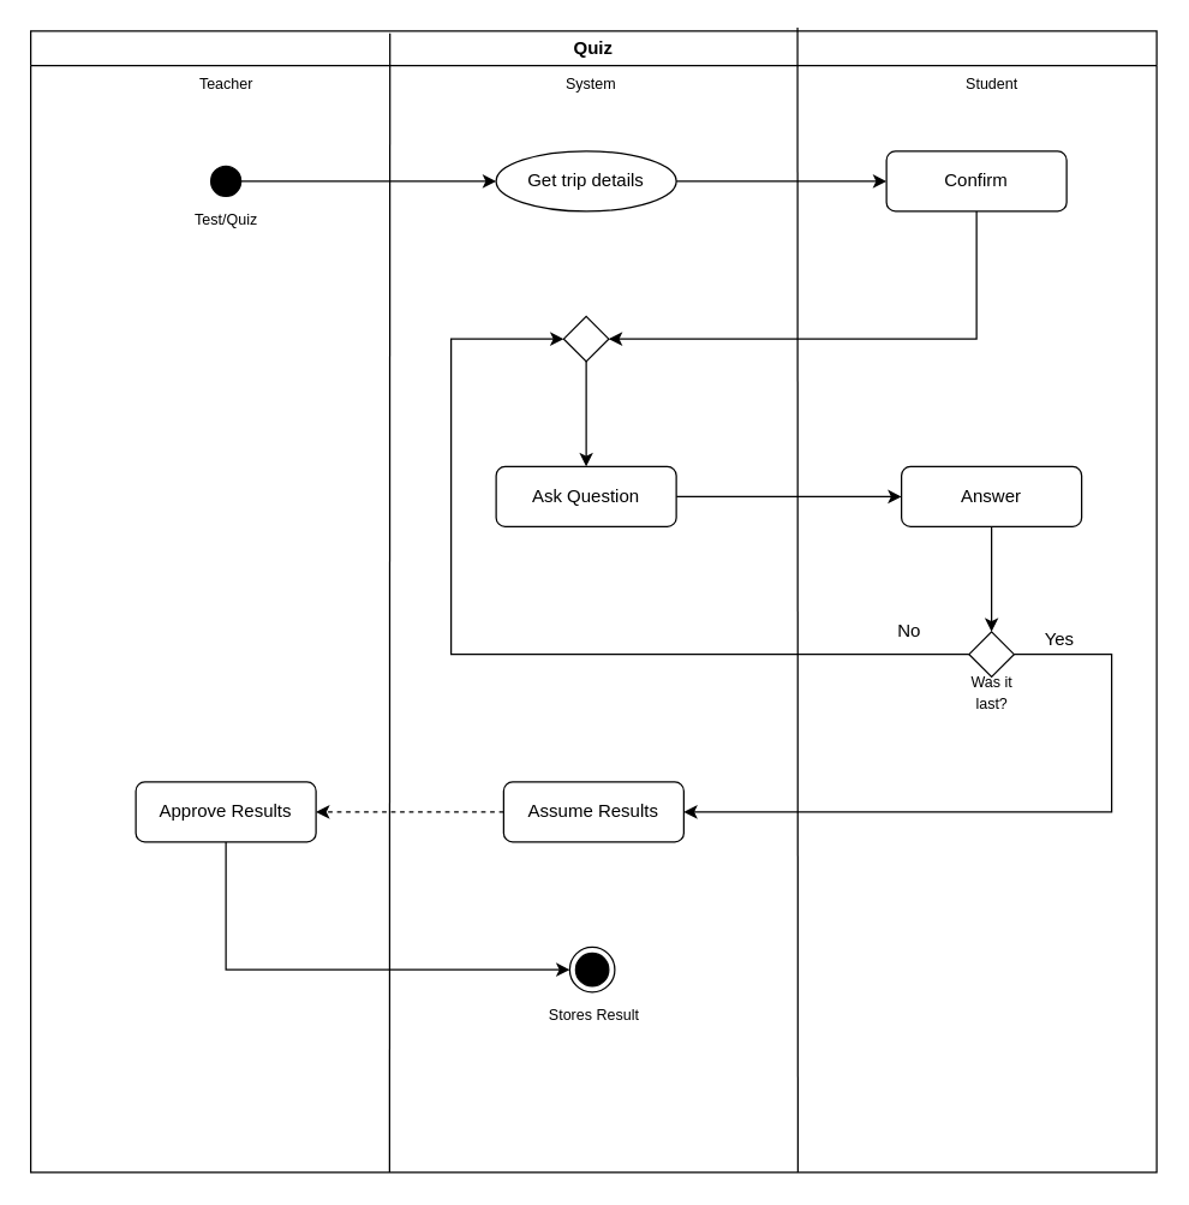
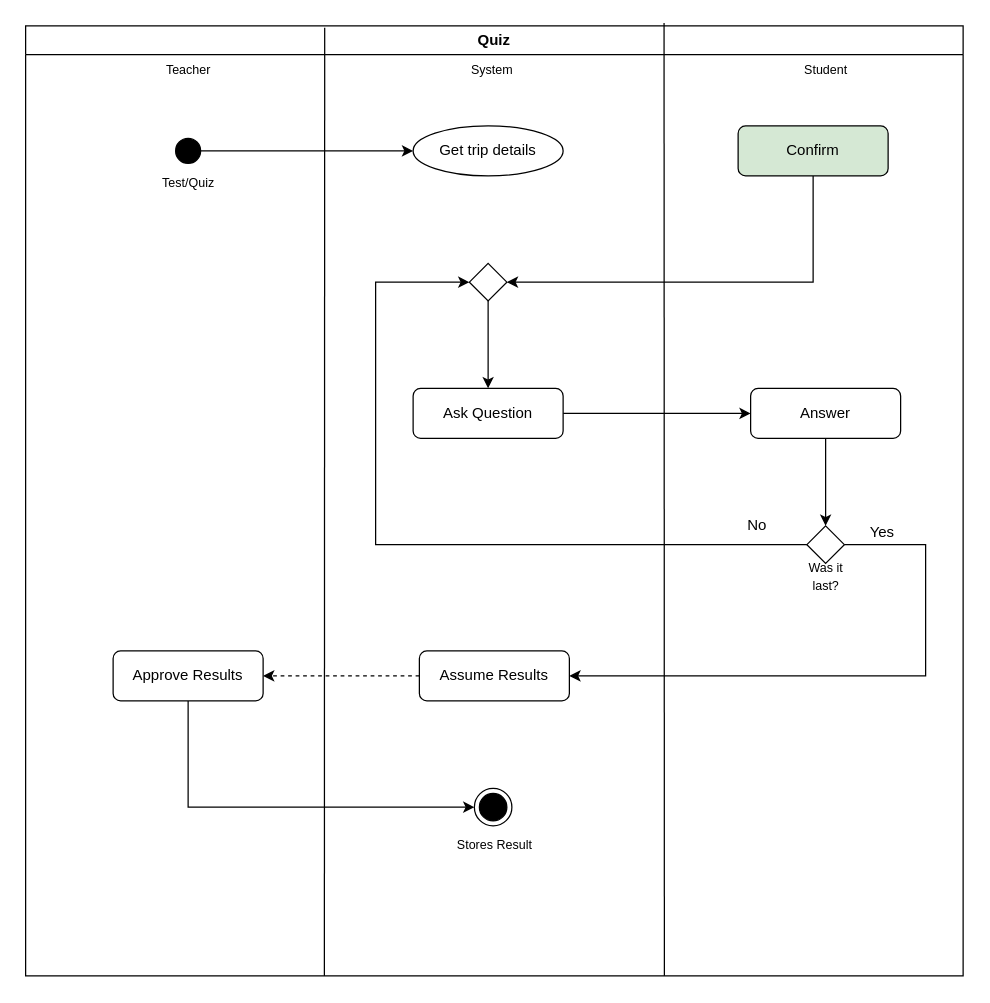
  <mxCell id="0" />
  <mxCell id="1" parent="0" />
  <mxCell id="2" value="Quiz" style="swimlane;whiteSpace=wrap;html=1;" vertex="1" parent="1"><mxGeometry x="20" y="20" width="750" height="760" as="geometry" /></mxCell>
  <mxCell id="3" style="edgeStyle=orthogonalEdgeStyle;rounded=0;orthogonalLoop=1;jettySize=auto;html=1;exitX=1;exitY=0.5;exitDx=0;exitDy=0;entryX=0;entryY=0.5;entryDx=0;entryDy=0;" edge="1" parent="2" source="4" target="9"><mxGeometry relative="1" as="geometry" /></mxCell>
  <mxCell id="4" value="" style="ellipse;fillColor=strokeColor;html=1;" parent="2" vertex="1"><mxGeometry x="120" y="90" width="20" height="20" as="geometry" /></mxCell>
  <mxCell id="5" value="&lt;span style=&quot;font-size: 10px;&quot;&gt;Teacher&lt;/span&gt;" style="text;html=1;align=center;verticalAlign=middle;resizable=0;points=[];autosize=1;strokeColor=none;fillColor=none;" parent="2" vertex="1"><mxGeometry x="100" y="20" width="60" height="30" as="geometry" /></mxCell>
  <mxCell id="6" value="&lt;span style=&quot;font-size: 10px;&quot;&gt;System&lt;/span&gt;" style="text;html=1;align=center;verticalAlign=middle;resizable=0;points=[];autosize=1;strokeColor=none;fillColor=none;" vertex="1" parent="2"><mxGeometry x="343" y="20" width="60" height="30" as="geometry" /></mxCell>
  <mxCell id="7" value="&lt;span style=&quot;font-size: 10px;&quot;&gt;Student&lt;/span&gt;" style="text;html=1;align=center;verticalAlign=middle;resizable=0;points=[];autosize=1;strokeColor=none;fillColor=none;" vertex="1" parent="2"><mxGeometry x="610" y="20" width="60" height="30" as="geometry" /></mxCell>
- <mxCell id="8" style="edgeStyle=orthogonalEdgeStyle;rounded=0;orthogonalLoop=1;jettySize=auto;html=1;exitX=1;exitY=0.5;exitDx=0;exitDy=0;entryX=0;entryY=0.5;entryDx=0;entryDy=0;" edge="1" parent="2" source="9" target="14"><mxGeometry relative="1" as="geometry" /></mxCell>
  <mxCell id="9" value="Get trip details" style="ellipse;whiteSpace=wrap;html=1;fontSize=12;glass=0;strokeWidth=1;shadow=0;" parent="2" vertex="1"><mxGeometry x="310" y="80" width="120" height="40" as="geometry" /></mxCell>
  <mxCell id="10" value="&lt;span style=&quot;font-size: 10px;&quot;&gt;Test/Quiz&lt;/span&gt;" style="text;html=1;align=center;verticalAlign=middle;resizable=0;points=[];autosize=1;strokeColor=none;fillColor=none;" vertex="1" parent="2"><mxGeometry x="95" y="110" width="70" height="30" as="geometry" /></mxCell>
  <mxCell id="11" style="edgeStyle=orthogonalEdgeStyle;rounded=0;orthogonalLoop=1;jettySize=auto;html=1;exitX=0.5;exitY=1;exitDx=0;exitDy=0;entryX=0.5;entryY=0;entryDx=0;entryDy=0;" edge="1" parent="2" source="12" target="16"><mxGeometry relative="1" as="geometry" /></mxCell>
  <mxCell id="12" value="" style="rhombus;whiteSpace=wrap;html=1;shadow=0;fontFamily=Helvetica;fontSize=12;align=center;strokeWidth=1;spacing=6;spacingTop=-4;" parent="2" vertex="1"><mxGeometry x="355" y="190" width="30" height="30" as="geometry" /></mxCell>
  <mxCell id="13" style="edgeStyle=orthogonalEdgeStyle;rounded=0;orthogonalLoop=1;jettySize=auto;html=1;exitX=0.5;exitY=1;exitDx=0;exitDy=0;entryX=1;entryY=0.5;entryDx=0;entryDy=0;" edge="1" parent="2" source="14" target="12"><mxGeometry relative="1" as="geometry" /></mxCell>
- <mxCell id="14" value="Confirm" style="rounded=1;whiteSpace=wrap;html=1;fontSize=12;glass=0;strokeWidth=1;shadow=0;" parent="2" vertex="1"><mxGeometry x="570" y="80" width="120" height="40" as="geometry" /></mxCell>
+ <mxCell id="14" value="Confirm" style="rounded=1;whiteSpace=wrap;html=1;fontSize=12;glass=0;strokeWidth=1;shadow=0;fillColor=#d5e8d4;" parent="2" vertex="1"><mxGeometry x="570" y="80" width="120" height="40" as="geometry" /></mxCell>
  <mxCell id="15" style="edgeStyle=orthogonalEdgeStyle;rounded=0;orthogonalLoop=1;jettySize=auto;html=1;exitX=1;exitY=0.5;exitDx=0;exitDy=0;entryX=0;entryY=0.5;entryDx=0;entryDy=0;" edge="1" parent="2" source="16" target="18"><mxGeometry relative="1" as="geometry" /></mxCell>
  <mxCell id="16" value="Ask Question" style="rounded=1;whiteSpace=wrap;html=1;fontSize=12;glass=0;strokeWidth=1;shadow=0;" parent="2" vertex="1"><mxGeometry x="310" y="290" width="120" height="40" as="geometry" /></mxCell>
  <mxCell id="17" style="edgeStyle=orthogonalEdgeStyle;rounded=0;orthogonalLoop=1;jettySize=auto;html=1;exitX=0.5;exitY=1;exitDx=0;exitDy=0;entryX=0.5;entryY=0;entryDx=0;entryDy=0;" edge="1" parent="2" source="18" target="21"><mxGeometry relative="1" as="geometry" /></mxCell>
  <mxCell id="18" value="Answer" style="rounded=1;whiteSpace=wrap;html=1;fontSize=12;glass=0;strokeWidth=1;shadow=0;" parent="2" vertex="1"><mxGeometry x="580" y="290" width="120" height="40" as="geometry" /></mxCell>
  <mxCell id="19" style="edgeStyle=orthogonalEdgeStyle;rounded=0;orthogonalLoop=1;jettySize=auto;html=1;exitX=0;exitY=0.5;exitDx=0;exitDy=0;entryX=0;entryY=0.5;entryDx=0;entryDy=0;" edge="1" parent="2" source="21" target="12"><mxGeometry relative="1" as="geometry"><Array as="points"><mxPoint x="280" y="415" /><mxPoint x="280" y="205" /></Array></mxGeometry></mxCell>
  <mxCell id="20" style="edgeStyle=orthogonalEdgeStyle;rounded=0;orthogonalLoop=1;jettySize=auto;html=1;exitX=1;exitY=0.5;exitDx=0;exitDy=0;entryX=1;entryY=0.5;entryDx=0;entryDy=0;" edge="1" parent="2" source="21" target="26"><mxGeometry relative="1" as="geometry"><Array as="points"><mxPoint x="720" y="415" /><mxPoint x="720" y="520" /></Array></mxGeometry></mxCell>
  <mxCell id="21" value="" style="rhombus;whiteSpace=wrap;html=1;shadow=0;fontFamily=Helvetica;fontSize=12;align=center;strokeWidth=1;spacing=6;spacingTop=-4;" parent="2" vertex="1"><mxGeometry x="625" y="400" width="30" height="30" as="geometry" /></mxCell>
  <mxCell id="22" value="Yes" style="text;html=1;align=center;verticalAlign=middle;resizable=0;points=[];autosize=1;strokeColor=none;fillColor=none;" parent="2" vertex="1"><mxGeometry x="665" y="390" width="40" height="30" as="geometry" /></mxCell>
  <mxCell id="23" value="No" style="text;html=1;align=center;verticalAlign=middle;resizable=0;points=[];autosize=1;strokeColor=none;fillColor=none;" parent="2" vertex="1"><mxGeometry x="565" y="385" width="40" height="30" as="geometry" /></mxCell>
  <mxCell id="24" value="&lt;span style=&quot;font-size: 10px;&quot;&gt;Was it&lt;br&gt;last?&lt;br&gt;&lt;/span&gt;" style="text;html=1;align=center;verticalAlign=middle;resizable=0;points=[];autosize=1;strokeColor=none;fillColor=none;" vertex="1" parent="2"><mxGeometry x="615" y="420" width="50" height="40" as="geometry" /></mxCell>
  <mxCell id="25" style="edgeStyle=orthogonalEdgeStyle;rounded=0;orthogonalLoop=1;jettySize=auto;html=1;exitX=0;exitY=0.5;exitDx=0;exitDy=0;entryX=1;entryY=0.5;entryDx=0;entryDy=0;dashed=1;" edge="1" parent="2" source="26" target="28"><mxGeometry relative="1" as="geometry" /></mxCell>
  <mxCell id="26" value="Assume Results" style="rounded=1;whiteSpace=wrap;html=1;fontSize=12;glass=0;strokeWidth=1;shadow=0;" parent="2" vertex="1"><mxGeometry x="315" y="500" width="120" height="40" as="geometry" /></mxCell>
  <mxCell id="27" style="edgeStyle=orthogonalEdgeStyle;rounded=0;orthogonalLoop=1;jettySize=auto;html=1;exitX=0.5;exitY=1;exitDx=0;exitDy=0;entryX=0;entryY=0.5;entryDx=0;entryDy=0;" edge="1" parent="2" source="28" target="29"><mxGeometry relative="1" as="geometry" /></mxCell>
  <mxCell id="28" value="Approve Results" style="rounded=1;whiteSpace=wrap;html=1;fontSize=12;glass=0;strokeWidth=1;shadow=0;" parent="2" vertex="1"><mxGeometry x="70" y="500" width="120" height="40" as="geometry" /></mxCell>
  <mxCell id="29" value="" style="ellipse;html=1;shape=endState;fillColor=strokeColor;" parent="2" vertex="1"><mxGeometry x="359" y="610" width="30" height="30" as="geometry" /></mxCell>
  <mxCell id="30" value="&lt;span style=&quot;font-size: 10px;&quot;&gt;Stores Result&lt;br&gt;&lt;/span&gt;" style="text;html=1;align=center;verticalAlign=middle;resizable=0;points=[];autosize=1;strokeColor=none;fillColor=none;" vertex="1" parent="2"><mxGeometry x="335" y="640" width="80" height="30" as="geometry" /></mxCell>
  <mxCell id="31" value="" style="endArrow=none;html=1;rounded=0;entryX=0.319;entryY=0.002;entryDx=0;entryDy=0;entryPerimeter=0;" edge="1" parent="1" target="2"><mxGeometry width="50" height="50" relative="1" as="geometry"><mxPoint x="259" y="780" as="sourcePoint" /><mxPoint x="290" y="210" as="targetPoint" /></mxGeometry></mxCell>
  <mxCell id="32" value="" style="endArrow=none;html=1;rounded=0;entryX=0.681;entryY=-0.003;entryDx=0;entryDy=0;entryPerimeter=0;" edge="1" parent="1" target="2"><mxGeometry width="50" height="50" relative="1" as="geometry"><mxPoint x="531" y="780" as="sourcePoint" /><mxPoint x="583" y="20" as="targetPoint" /></mxGeometry></mxCell>
